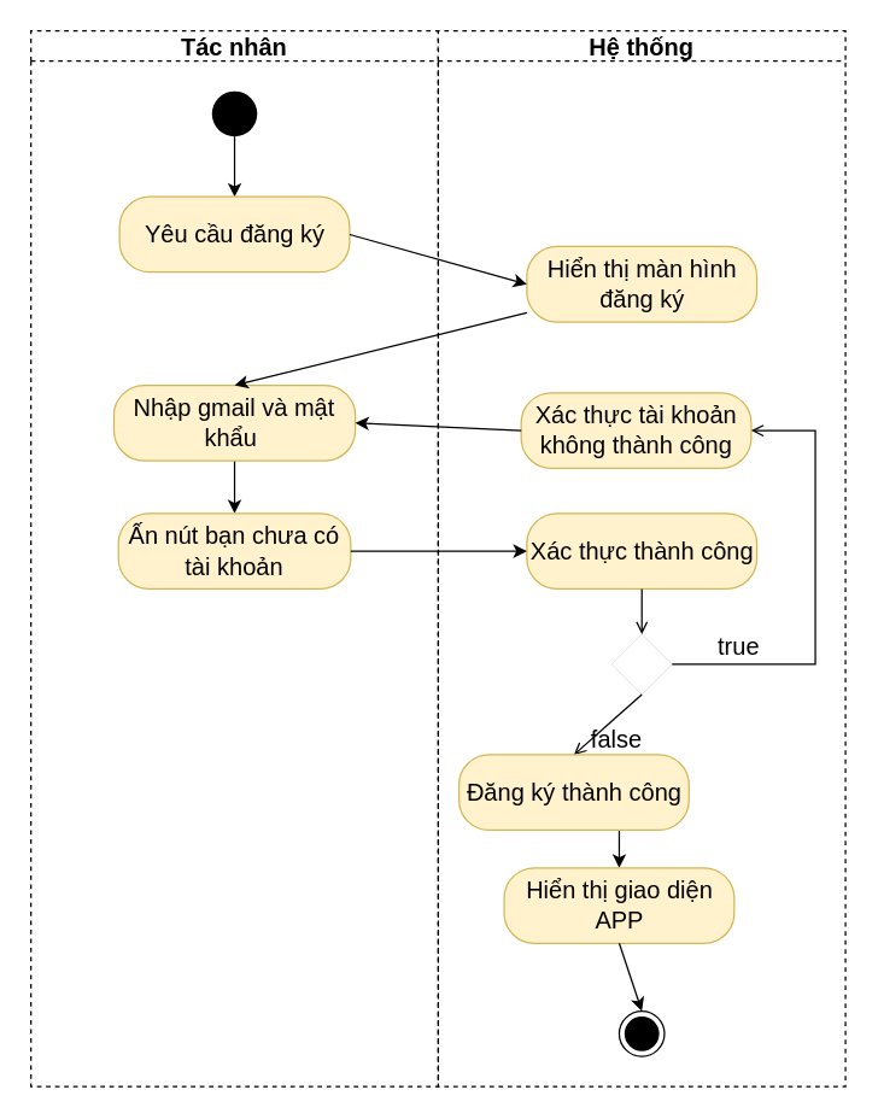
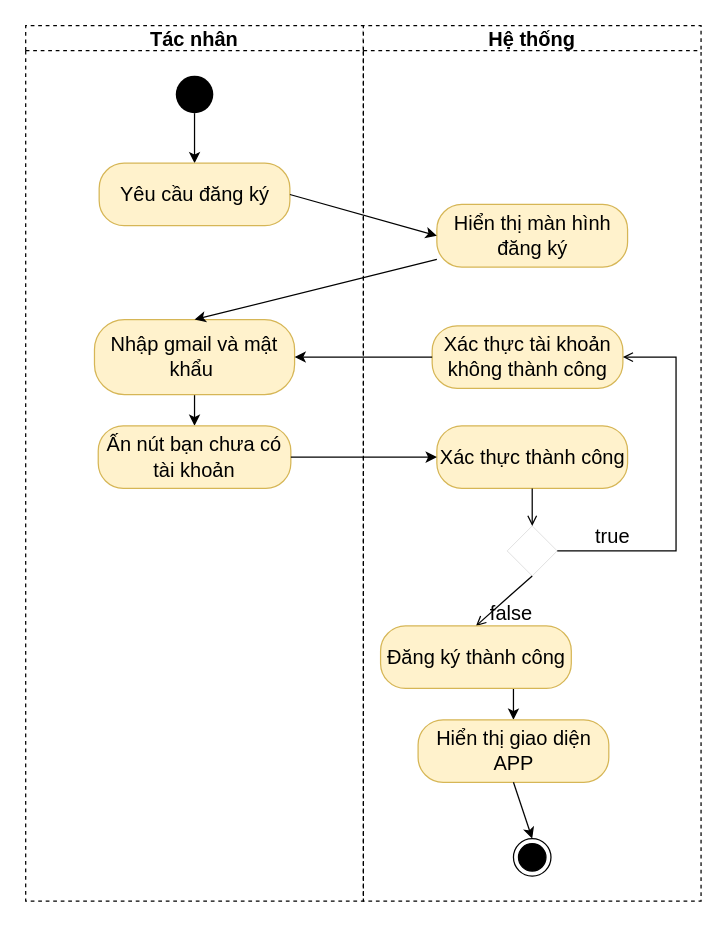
  <mxCell id="0" />
  <mxCell id="1" parent="0" />
  <mxCell id="2" value="Tác nhân" style="swimlane;startSize=20;fontSize=16;dashed=1;" parent="1" vertex="1"><mxGeometry x="20" y="20" width="270" height="700" as="geometry" /></mxCell>
  <mxCell id="3" style="edgeStyle=none;rounded=1;orthogonalLoop=1;jettySize=auto;html=1;entryX=0.5;entryY=0;entryDx=0;entryDy=0;fontSize=16;strokeColor=#000000;exitX=0.5;exitY=1;exitDx=0;exitDy=0;" parent="2" source="8" target="4" edge="1"><mxGeometry relative="1" as="geometry"><mxPoint x="135" y="70" as="sourcePoint" /></mxGeometry></mxCell>
  <mxCell id="4" value="Yêu cầu đăng ký" style="rounded=1;whiteSpace=wrap;html=1;arcSize=40;shadow=0;fontSize=16;fillColor=#fff2cc;strokeColor=#d6b656;" parent="2" vertex="1"><mxGeometry x="58.75" y="110" width="152.5" height="50" as="geometry" /></mxCell>
  <mxCell id="5" style="edgeStyle=none;rounded=1;orthogonalLoop=1;jettySize=auto;html=1;entryX=0.5;entryY=0;entryDx=0;entryDy=0;fontSize=16;strokeColor=#000000;exitX=0.5;exitY=1;exitDx=0;exitDy=0;" parent="2" source="6" target="7" edge="1"><mxGeometry relative="1" as="geometry"><mxPoint x="150" y="310" as="sourcePoint" /></mxGeometry></mxCell>
- <mxCell id="6" value="Nhập gmail và mật khẩu&amp;nbsp;" style="rounded=1;whiteSpace=wrap;html=1;arcSize=40;shadow=0;fontSize=16;fillColor=#fff2cc;strokeColor=#d6b656;" parent="2" vertex="1"><mxGeometry x="55" y="235" width="160" height="50" as="geometry" /></mxCell>
+ <mxCell id="6" value="Nhập gmail và mật khẩu&amp;nbsp;" style="rounded=1;whiteSpace=wrap;html=1;arcSize=40;shadow=0;fontSize=16;fillColor=#fff2cc;strokeColor=#d6b656;" parent="2" vertex="1"><mxGeometry x="55" y="235" width="160" height="60" as="geometry" /></mxCell>
  <mxCell id="7" value="Ấn nút bạn chưa có tài khoản" style="rounded=1;whiteSpace=wrap;html=1;arcSize=40;shadow=0;fontSize=16;fillColor=#fff2cc;strokeColor=#d6b656;" parent="2" vertex="1"><mxGeometry x="58" y="320" width="154" height="50" as="geometry" /></mxCell>
  <mxCell id="8" value="" style="ellipse;fillColor=#000000;strokeColor=none;" parent="2" vertex="1"><mxGeometry x="120" y="40" width="30" height="30" as="geometry" /></mxCell>
  <mxCell id="9" value="Hệ thống" style="swimlane;startSize=20;fontSize=16;dashed=1;" parent="1" vertex="1"><mxGeometry x="290" y="20" width="270" height="700" as="geometry" /></mxCell>
  <mxCell id="10" value="Xác thực thành công" style="rounded=1;whiteSpace=wrap;html=1;arcSize=40;shadow=0;fontSize=16;fillColor=#fff2cc;strokeColor=#d6b656;" parent="9" vertex="1"><mxGeometry x="58.75" y="320" width="152.5" height="50" as="geometry" /></mxCell>
  <mxCell id="11" value="" style="shape=rhombus;html=1;verticalLabelPosition=bottom;verticalAlignment=top;shadow=0;dashed=1;dashPattern=1 1;fontSize=16;strokeColor=#000000;strokeWidth=0;gradientColor=none;fillColor=#FFFFFF;" parent="9" vertex="1"><mxGeometry x="115" y="400" width="40" height="40" as="geometry" /></mxCell>
  <mxCell id="12" value="" style="html=1;elbow=horizontal;align=right;verticalAlign=bottom;endArrow=none;rounded=0;labelBackgroundColor=none;startArrow=open;fontSize=16;strokeColor=#000000;entryX=0.5;entryY=1;entryDx=0;entryDy=0;" parent="9" source="11" target="10" edge="1"><mxGeometry relative="1" as="geometry"><mxPoint x="380" y="380" as="targetPoint" /></mxGeometry></mxCell>
  <mxCell id="13" value="false" style="html=1;elbow=vertical;verticalAlign=bottom;endArrow=open;rounded=0;labelBackgroundColor=none;fontSize=16;strokeColor=#000000;exitX=0.5;exitY=1;exitDx=0;exitDy=0;entryX=0.5;entryY=0;entryDx=0;entryDy=0;" parent="9" source="11" target="17" edge="1"><mxGeometry x="0.326" y="20" relative="1" as="geometry"><mxPoint x="130" y="480" as="targetPoint" /><mxPoint as="offset" /></mxGeometry></mxCell>
  <mxCell id="14" value="&lt;div&gt;Xác thực tài khoản không thành công&lt;/div&gt;" style="rounded=1;whiteSpace=wrap;html=1;arcSize=40;shadow=0;fontSize=16;fillColor=#fff2cc;strokeColor=#d6b656;" parent="9" vertex="1"><mxGeometry x="55" y="240" width="152.5" height="50" as="geometry" /></mxCell>
  <mxCell id="15" value="true" style="html=1;elbow=vertical;verticalAlign=bottom;endArrow=open;rounded=0;labelBackgroundColor=none;fontSize=16;strokeColor=#000000;edgeStyle=orthogonalEdgeStyle;entryX=1;entryY=0.5;entryDx=0;entryDy=0;" parent="9" source="11" target="14" edge="1"><mxGeometry x="-0.699" relative="1" as="geometry"><mxPoint x="250" y="524" as="targetPoint" /><Array as="points"><mxPoint x="250" y="420" /><mxPoint x="250" y="265" /></Array><mxPoint as="offset" /></mxGeometry></mxCell>
  <mxCell id="16" style="edgeStyle=orthogonalEdgeStyle;rounded=0;orthogonalLoop=1;jettySize=auto;html=1;exitX=0.5;exitY=1;exitDx=0;exitDy=0;entryX=0.5;entryY=0;entryDx=0;entryDy=0;" parent="9" source="17" target="18" edge="1"><mxGeometry relative="1" as="geometry" /></mxCell>
  <mxCell id="17" value="Đăng ký thành công" style="rounded=1;whiteSpace=wrap;html=1;arcSize=40;shadow=0;fontSize=16;fillColor=#fff2cc;strokeColor=#d6b656;" parent="9" vertex="1"><mxGeometry x="13.75" y="480" width="152.5" height="50" as="geometry" /></mxCell>
  <mxCell id="18" value="Hiển thị giao diện APP" style="rounded=1;whiteSpace=wrap;html=1;arcSize=40;shadow=0;fontSize=16;fillColor=#fff2cc;strokeColor=#d6b656;" parent="9" vertex="1"><mxGeometry x="43.75" y="555" width="152.5" height="50" as="geometry" /></mxCell>
  <mxCell id="19" value="" style="ellipse;html=1;shape=endState;fillColor=#000000;strokeColor=#000000;" parent="9" vertex="1"><mxGeometry x="120" y="650" width="30" height="30" as="geometry" /></mxCell>
  <mxCell id="20" style="rounded=1;orthogonalLoop=1;jettySize=auto;html=1;exitX=0.5;exitY=1;exitDx=0;exitDy=0;entryX=0.5;entryY=0;entryDx=0;entryDy=0;fontSize=16;strokeColor=#000000;" parent="9" source="18" target="19" edge="1"><mxGeometry relative="1" as="geometry"><mxPoint x="135" y="580" as="targetPoint" /></mxGeometry></mxCell>
  <mxCell id="21" value="Hiển thị màn hình đăng ký" style="rounded=1;whiteSpace=wrap;html=1;arcSize=40;shadow=0;fontSize=16;fillColor=#fff2cc;strokeColor=#d6b656;" parent="9" vertex="1"><mxGeometry x="58.75" y="143" width="152.5" height="50" as="geometry" /></mxCell>
  <mxCell id="22" style="edgeStyle=none;rounded=1;orthogonalLoop=1;jettySize=auto;html=1;exitX=1;exitY=0.5;exitDx=0;exitDy=0;entryX=0;entryY=0.5;entryDx=0;entryDy=0;fontSize=16;strokeColor=#000000;" parent="1" source="7" target="10" edge="1"><mxGeometry relative="1" as="geometry" /></mxCell>
  <mxCell id="23" style="edgeStyle=none;rounded=1;orthogonalLoop=1;jettySize=auto;html=1;exitX=0;exitY=0.5;exitDx=0;exitDy=0;entryX=1;entryY=0.5;entryDx=0;entryDy=0;fontSize=16;strokeColor=#000000;" parent="1" source="14" target="6" edge="1"><mxGeometry relative="1" as="geometry" /></mxCell>
  <mxCell id="24" style="edgeStyle=none;rounded=1;orthogonalLoop=1;jettySize=auto;html=1;exitX=1;exitY=0.5;exitDx=0;exitDy=0;entryX=0;entryY=0.5;entryDx=0;entryDy=0;fontSize=16;strokeColor=#000000;" parent="1" source="4" target="21" edge="1"><mxGeometry relative="1" as="geometry"><mxPoint x="174" y="263" as="targetPoint" /><mxPoint x="240.25" y="148" as="sourcePoint" /></mxGeometry></mxCell>
  <mxCell id="25" style="edgeStyle=none;rounded=1;orthogonalLoop=1;jettySize=auto;html=1;entryX=0.5;entryY=0;entryDx=0;entryDy=0;fontSize=16;strokeColor=#000000;" parent="1" source="21" target="6" edge="1"><mxGeometry relative="1" as="geometry"><mxPoint x="164" y="253" as="targetPoint" /></mxGeometry></mxCell>
